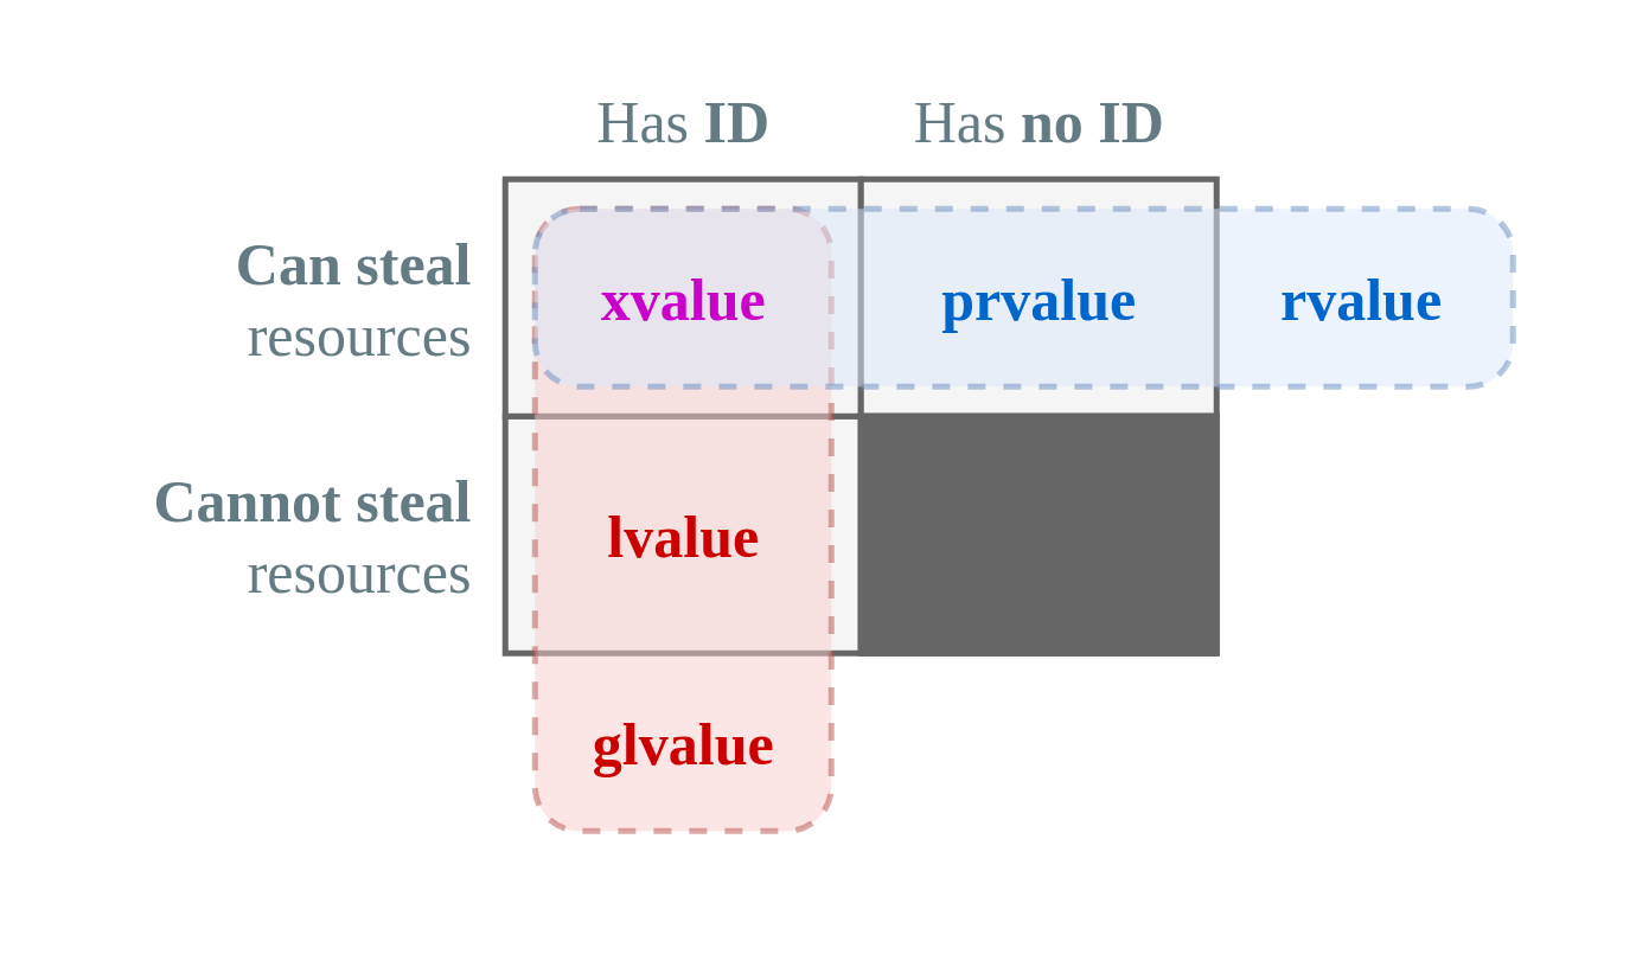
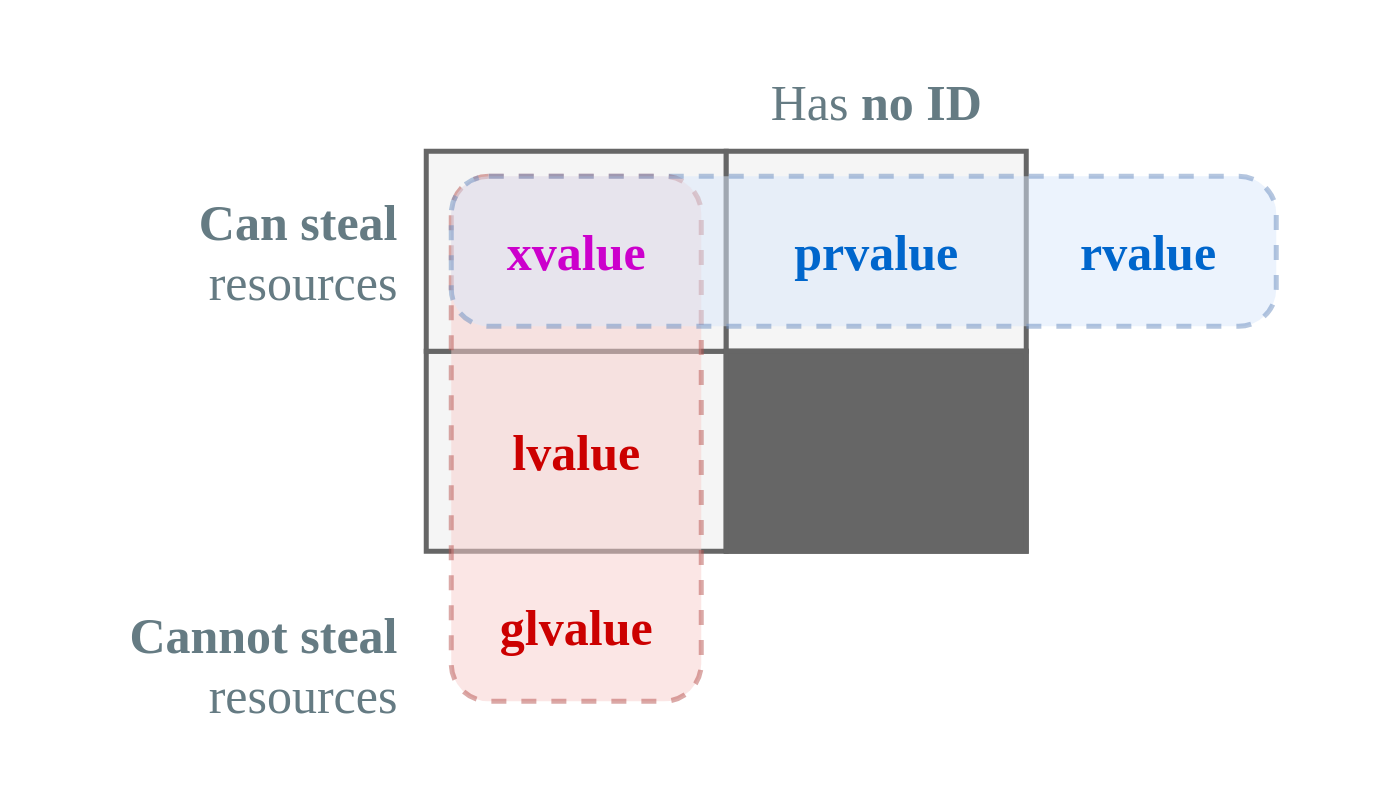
  <mxCell id="0" />
  <mxCell id="1" parent="0" />
  <mxCell id="2" value="" style="rounded=0;whiteSpace=wrap;html=1;fillColor=#f5f5f5;strokeColor=#666666;fontColor=#333333;strokeWidth=2;" parent="1" vertex="1"><mxGeometry x="170" y="140" width="120" height="80" as="geometry" /></mxCell>
  <mxCell id="3" value="" style="rounded=0;whiteSpace=wrap;html=1;fillColor=#f5f5f5;strokeColor=#666666;fontColor=#333333;strokeWidth=2;shadow=0;" parent="1" vertex="1"><mxGeometry x="170" y="60" width="120" height="80" as="geometry" /></mxCell>
  <mxCell id="4" value="" style="rounded=0;whiteSpace=wrap;html=1;fillColor=#f5f5f5;strokeColor=#666666;fontColor=#333333;strokeWidth=2;shadow=0;" parent="1" vertex="1"><mxGeometry x="290" y="60" width="120" height="80" as="geometry" /></mxCell>
  <mxCell id="5" style="edgeStyle=orthogonalEdgeStyle;rounded=0;orthogonalLoop=1;jettySize=auto;html=1;exitX=0.5;exitY=1;exitDx=0;exitDy=0;" parent="1" edge="1"><mxGeometry relative="1" as="geometry"><mxPoint x="350" y="220" as="sourcePoint" /><mxPoint x="350" y="220" as="targetPoint" /></mxGeometry></mxCell>
  <mxCell id="6" value="" style="rounded=0;whiteSpace=wrap;html=1;fillColor=#f5f5f5;strokeColor=#666666;fontColor=#333333;strokeWidth=2;glass=0;" parent="1" vertex="1"><mxGeometry x="290" y="140" width="120" height="80" as="geometry" /></mxCell>
  <mxCell id="7" value="" style="rounded=0;whiteSpace=wrap;html=1;fillColor=#ffffff;strokeColor=none;opacity=0;" parent="1" vertex="1"><mxGeometry x="20" y="20" width="510" height="280" as="geometry" /></mxCell>
  <mxCell id="8" value="Has identity?" style="" parent="0" />
- <mxCell id="9" value="&lt;font style=&quot;font-size: 20px&quot; face=&quot;Ubuntu&quot; color=&quot;#657b83&quot;&gt;Has &lt;b&gt;ID&lt;/b&gt;&lt;/font&gt;" style="text;html=1;align=center;verticalAlign=middle;resizable=0;points=[];autosize=1;fontFamily=Ubuntu;FType=g;" parent="8" vertex="1"><mxGeometry x="195" y="30" width="70" height="20" as="geometry" /></mxCell>
  <mxCell id="10" value="&lt;font style=&quot;font-size: 20px&quot; face=&quot;Ubuntu&quot; color=&quot;#657b83&quot;&gt;Has &lt;b&gt;no ID&lt;/b&gt;&lt;/font&gt;" style="text;html=1;align=center;verticalAlign=middle;resizable=0;points=[];autosize=1;" parent="8" vertex="1"><mxGeometry x="300" y="30" width="100" height="20" as="geometry" /></mxCell>
  <mxCell id="11" value="Can steal resources?" parent="0" />
  <mxCell id="12" value="&lt;font color=&quot;#657b83&quot; face=&quot;Ubuntu&quot;&gt;&lt;span style=&quot;font-size: 20px&quot;&gt;&lt;b&gt;Can&lt;/b&gt; &lt;b&gt;steal&lt;/b&gt;&lt;br&gt;resources&lt;br&gt;&lt;/span&gt;&lt;/font&gt;" style="text;html=1;align=right;verticalAlign=middle;resizable=0;points=[];autosize=1;" parent="11" vertex="1"><mxGeometry x="60" y="80" width="100" height="40" as="geometry" /></mxCell>
- <mxCell id="13" value="&lt;font style=&quot;font-size: 20px&quot; face=&quot;Ubuntu&quot; color=&quot;#657b83&quot;&gt;&lt;b&gt;Cannot&lt;/b&gt; &lt;b&gt;steal&lt;/b&gt;&lt;br&gt;resources&lt;br&gt;&lt;/font&gt;" style="text;html=1;align=right;verticalAlign=middle;resizable=0;points=[];autosize=1;" parent="11" vertex="1"><mxGeometry x="30" y="160" width="130" height="40" as="geometry" /></mxCell>
+ <mxCell id="13" value="&lt;font style=&quot;font-size: 20px&quot; face=&quot;Ubuntu&quot; color=&quot;#657b83&quot;&gt;&lt;b&gt;Cannot&lt;/b&gt; &lt;b&gt;steal&lt;/b&gt;&lt;br&gt;resources&lt;br&gt;&lt;/font&gt;" style="text;html=1;align=right;verticalAlign=middle;resizable=0;points=[];autosize=1;" parent="11" vertex="1"><mxGeometry x="30" y="245" width="130" height="40" as="geometry" /></mxCell>
  <mxCell id="14" value="Unnecessary class" parent="0" />
  <mxCell id="15" value="" style="rounded=0;whiteSpace=wrap;html=1;fillColor=#666666;strokeColor=#666666;fontColor=#333333;strokeWidth=2;glass=0;" parent="14" vertex="1"><mxGeometry x="290" y="140" width="120" height="80" as="geometry" /></mxCell>
  <mxCell id="16" value="glvalue" parent="0" />
  <mxCell id="17" value="" style="rounded=1;whiteSpace=wrap;html=1;shadow=0;strokeWidth=2;fillColor=#f8cecc;dashed=1;strokeColor=#b85450;comic=0;opacity=50;" parent="16" vertex="1"><mxGeometry x="180" y="70" width="100" height="210" as="geometry" /></mxCell>
  <mxCell id="18" value="&lt;font face=&quot;Inconsolata&quot; style=&quot;font-size: 20px&quot; color=&quot;#cc0000&quot;&gt;&lt;b&gt;glvalue&lt;/b&gt;&lt;/font&gt;" style="text;html=1;align=center;verticalAlign=middle;resizable=0;points=[];autosize=1;" parent="16" vertex="1"><mxGeometry x="185" y="240" width="90" height="20" as="geometry" /></mxCell>
  <mxCell id="19" value="rvalue" parent="0" />
  <mxCell id="20" value="" style="rounded=1;whiteSpace=wrap;html=1;shadow=0;strokeWidth=2;fillColor=#dae8fc;dashed=1;strokeColor=#6c8ebf;arcSize=25;opacity=50;" parent="19" vertex="1"><mxGeometry x="180" y="70" width="330" height="60" as="geometry" /></mxCell>
  <mxCell id="21" value="&lt;font face=&quot;Inconsolata&quot; style=&quot;font-size: 20px&quot; color=&quot;#0066cc&quot;&gt;&lt;b&gt;rvalue&lt;/b&gt;&lt;/font&gt;" style="text;html=1;align=left;verticalAlign=middle;resizable=0;points=[];autosize=1;" parent="19" vertex="1"><mxGeometry x="430" y="90" width="80" height="20" as="geometry" /></mxCell>
  <mxCell id="22" value="xvalue" parent="0" />
  <mxCell id="23" value="&lt;font face=&quot;Inconsolata&quot; style=&quot;font-size: 20px&quot; color=&quot;#cc00cc&quot;&gt;&lt;b&gt;xvalue&lt;/b&gt;&lt;/font&gt;" style="text;html=1;align=center;verticalAlign=middle;resizable=0;points=[];autosize=1;fontFamily=Inconsolata;FType=g;" parent="22" vertex="1"><mxGeometry x="190" y="90" width="80" height="20" as="geometry" /></mxCell>
  <mxCell id="24" value="prvalue" parent="0" />
  <mxCell id="25" value="&lt;font face=&quot;Inconsolata&quot; style=&quot;font-size: 20px&quot; color=&quot;#0066cc&quot;&gt;&lt;b&gt;prvalue&lt;/b&gt;&lt;/font&gt;" style="text;html=1;align=center;verticalAlign=middle;resizable=0;points=[];autosize=1;" parent="24" vertex="1"><mxGeometry x="305" y="90" width="90" height="20" as="geometry" /></mxCell>
  <mxCell id="26" value="lvalue" parent="0" />
  <mxCell id="27" value="&lt;font face=&quot;Inconsolata&quot; style=&quot;font-size: 20px&quot; color=&quot;#cc0000&quot;&gt;&lt;b&gt;lvalue&lt;/b&gt;&lt;/font&gt;" style="text;html=1;align=center;verticalAlign=middle;resizable=0;points=[];autosize=1;" parent="26" vertex="1"><mxGeometry x="190" y="170" width="80" height="20" as="geometry" /></mxCell>
